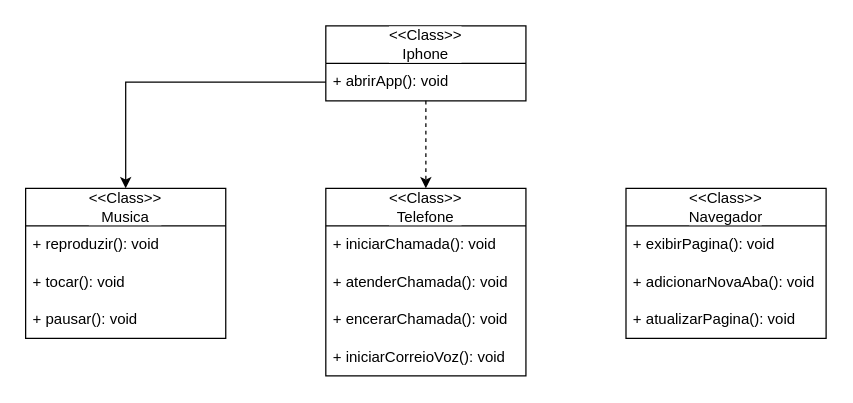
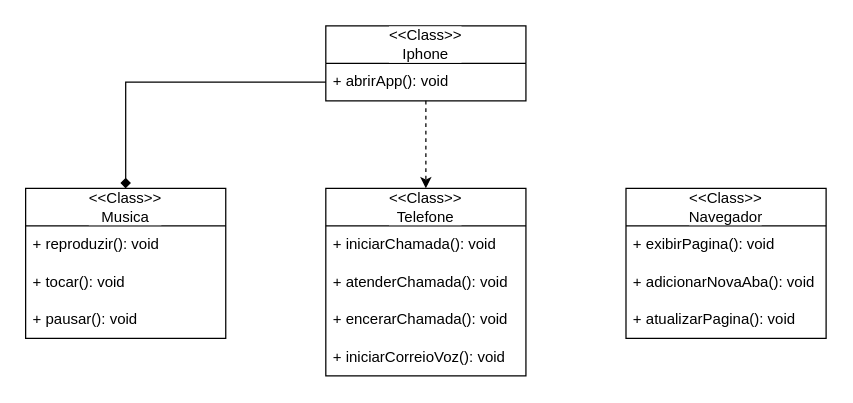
  <mxCell id="0" />
  <mxCell id="1" parent="0" />
  <mxCell id="2" style="edgeStyle=orthogonalEdgeStyle;rounded=0;orthogonalLoop=1;jettySize=auto;html=1;entryX=0.5;entryY=0;entryDx=0;entryDy=0;labelBackgroundColor=default;dashed=1;" edge="1" parent="1" source="3" target="9"><mxGeometry relative="1" as="geometry" /></mxCell>
  <mxCell id="3" value="&amp;lt;&amp;lt;Class&amp;gt;&amp;gt;&lt;br&gt;Iphone" style="swimlane;fontStyle=0;childLayout=stackLayout;horizontal=1;startSize=30;horizontalStack=0;resizeParent=1;resizeParentMax=0;resizeLast=0;collapsible=1;marginBottom=0;whiteSpace=wrap;html=1;labelBackgroundColor=default;" vertex="1" parent="1"><mxGeometry x="260" y="20" width="160" height="60" as="geometry" /></mxCell>
  <mxCell id="4" value="+ abrirApp(): void" style="text;strokeColor=none;fillColor=none;align=left;verticalAlign=middle;spacingLeft=4;spacingRight=4;overflow=hidden;points=[[0,0.5],[1,0.5]];portConstraint=eastwest;rotatable=0;whiteSpace=wrap;html=1;labelBackgroundColor=none;" vertex="1" parent="3"><mxGeometry y="30" width="160" height="30" as="geometry" /></mxCell>
  <mxCell id="5" value="&amp;lt;&amp;lt;Class&amp;gt;&amp;gt;&lt;br&gt;Musica" style="swimlane;fontStyle=0;childLayout=stackLayout;horizontal=1;startSize=30;horizontalStack=0;resizeParent=1;resizeParentMax=0;resizeLast=0;collapsible=1;marginBottom=0;whiteSpace=wrap;html=1;labelBackgroundColor=default;" vertex="1" parent="1"><mxGeometry x="20" y="150" width="160" height="120" as="geometry" /></mxCell>
  <mxCell id="6" value="+ reproduzir(): void" style="text;strokeColor=none;fillColor=none;align=left;verticalAlign=middle;spacingLeft=4;spacingRight=4;overflow=hidden;points=[[0,0.5],[1,0.5]];portConstraint=eastwest;rotatable=0;whiteSpace=wrap;html=1;labelBackgroundColor=none;" vertex="1" parent="5"><mxGeometry y="30" width="160" height="30" as="geometry" /></mxCell>
  <mxCell id="7" value="+ tocar(): void" style="text;strokeColor=none;fillColor=none;align=left;verticalAlign=middle;spacingLeft=4;spacingRight=4;overflow=hidden;points=[[0,0.5],[1,0.5]];portConstraint=eastwest;rotatable=0;whiteSpace=wrap;html=1;labelBackgroundColor=none;" vertex="1" parent="5"><mxGeometry y="60" width="160" height="30" as="geometry" /></mxCell>
  <mxCell id="8" value="+ pausar(): void" style="text;strokeColor=none;fillColor=none;align=left;verticalAlign=middle;spacingLeft=4;spacingRight=4;overflow=hidden;points=[[0,0.5],[1,0.5]];portConstraint=eastwest;rotatable=0;whiteSpace=wrap;html=1;labelBackgroundColor=none;" vertex="1" parent="5"><mxGeometry y="90" width="160" height="30" as="geometry" /></mxCell>
  <mxCell id="9" value="&amp;lt;&amp;lt;Class&amp;gt;&amp;gt;&lt;br&gt;Telefone" style="swimlane;fontStyle=0;childLayout=stackLayout;horizontal=1;startSize=30;horizontalStack=0;resizeParent=1;resizeParentMax=0;resizeLast=0;collapsible=1;marginBottom=0;whiteSpace=wrap;html=1;labelBackgroundColor=default;" vertex="1" parent="1"><mxGeometry x="260" y="150" width="160" height="150" as="geometry" /></mxCell>
  <mxCell id="10" value="+ iniciarChamada(): void" style="text;strokeColor=none;fillColor=none;align=left;verticalAlign=middle;spacingLeft=4;spacingRight=4;overflow=hidden;points=[[0,0.5],[1,0.5]];portConstraint=eastwest;rotatable=0;whiteSpace=wrap;html=1;labelBackgroundColor=none;" vertex="1" parent="9"><mxGeometry y="30" width="160" height="30" as="geometry" /></mxCell>
  <mxCell id="11" value="+ atenderChamada(): void" style="text;strokeColor=none;fillColor=none;align=left;verticalAlign=middle;spacingLeft=4;spacingRight=4;overflow=hidden;points=[[0,0.5],[1,0.5]];portConstraint=eastwest;rotatable=0;whiteSpace=wrap;html=1;labelBackgroundColor=none;" vertex="1" parent="9"><mxGeometry y="60" width="160" height="30" as="geometry" /></mxCell>
  <mxCell id="12" value="+ encerarChamada(): void" style="text;strokeColor=none;fillColor=none;align=left;verticalAlign=middle;spacingLeft=4;spacingRight=4;overflow=hidden;points=[[0,0.5],[1,0.5]];portConstraint=eastwest;rotatable=0;whiteSpace=wrap;html=1;labelBackgroundColor=none;" vertex="1" parent="9"><mxGeometry y="90" width="160" height="30" as="geometry" /></mxCell>
  <mxCell id="13" value="+ iniciarCorreioVoz(): void" style="text;strokeColor=none;fillColor=none;align=left;verticalAlign=middle;spacingLeft=4;spacingRight=4;overflow=hidden;points=[[0,0.5],[1,0.5]];portConstraint=eastwest;rotatable=0;whiteSpace=wrap;html=1;labelBackgroundColor=none;" vertex="1" parent="9"><mxGeometry y="120" width="160" height="30" as="geometry" /></mxCell>
  <mxCell id="14" value="&amp;lt;&amp;lt;Class&amp;gt;&amp;gt;&lt;br&gt;Navegador" style="swimlane;fontStyle=0;childLayout=stackLayout;horizontal=1;startSize=30;horizontalStack=0;resizeParent=1;resizeParentMax=0;resizeLast=0;collapsible=1;marginBottom=0;whiteSpace=wrap;html=1;labelBackgroundColor=default;" vertex="1" parent="1"><mxGeometry x="500" y="150" width="160" height="120" as="geometry" /></mxCell>
  <mxCell id="15" value="+ exibirPagina(): void" style="text;strokeColor=none;fillColor=none;align=left;verticalAlign=middle;spacingLeft=4;spacingRight=4;overflow=hidden;points=[[0,0.5],[1,0.5]];portConstraint=eastwest;rotatable=0;whiteSpace=wrap;html=1;labelBackgroundColor=none;" vertex="1" parent="14"><mxGeometry y="30" width="160" height="30" as="geometry" /></mxCell>
  <mxCell id="16" value="+ adicionarNovaAba(): void" style="text;strokeColor=none;fillColor=none;align=left;verticalAlign=middle;spacingLeft=4;spacingRight=4;overflow=hidden;points=[[0,0.5],[1,0.5]];portConstraint=eastwest;rotatable=0;whiteSpace=wrap;html=1;labelBackgroundColor=none;" vertex="1" parent="14"><mxGeometry y="60" width="160" height="30" as="geometry" /></mxCell>
  <mxCell id="17" value="+ atualizarPagina(): void" style="text;strokeColor=none;fillColor=none;align=left;verticalAlign=middle;spacingLeft=4;spacingRight=4;overflow=hidden;points=[[0,0.5],[1,0.5]];portConstraint=eastwest;rotatable=0;whiteSpace=wrap;html=1;labelBackgroundColor=none;" vertex="1" parent="14"><mxGeometry y="90" width="160" height="30" as="geometry" /></mxCell>
- <mxCell id="18" style="edgeStyle=orthogonalEdgeStyle;rounded=0;orthogonalLoop=1;jettySize=auto;html=1;entryX=0.5;entryY=0;entryDx=0;entryDy=0;labelBackgroundColor=default;" edge="1" parent="1" source="4" target="5"><mxGeometry relative="1" as="geometry" /></mxCell>
+ <mxCell id="18" style="edgeStyle=orthogonalEdgeStyle;rounded=0;orthogonalLoop=1;jettySize=auto;html=1;entryX=0.5;entryY=0;entryDx=0;entryDy=0;labelBackgroundColor=default;endArrow=diamond;" edge="1" parent="1" source="4" target="5"><mxGeometry relative="1" as="geometry" /></mxCell>
